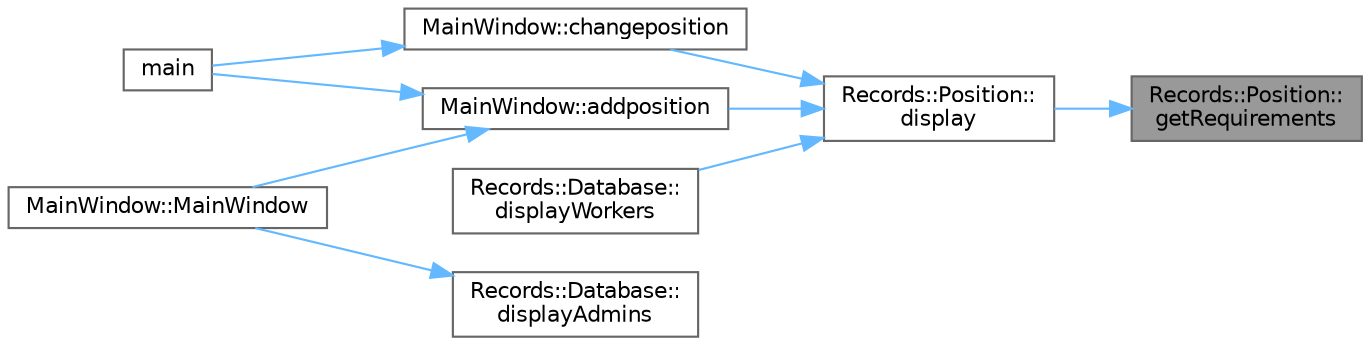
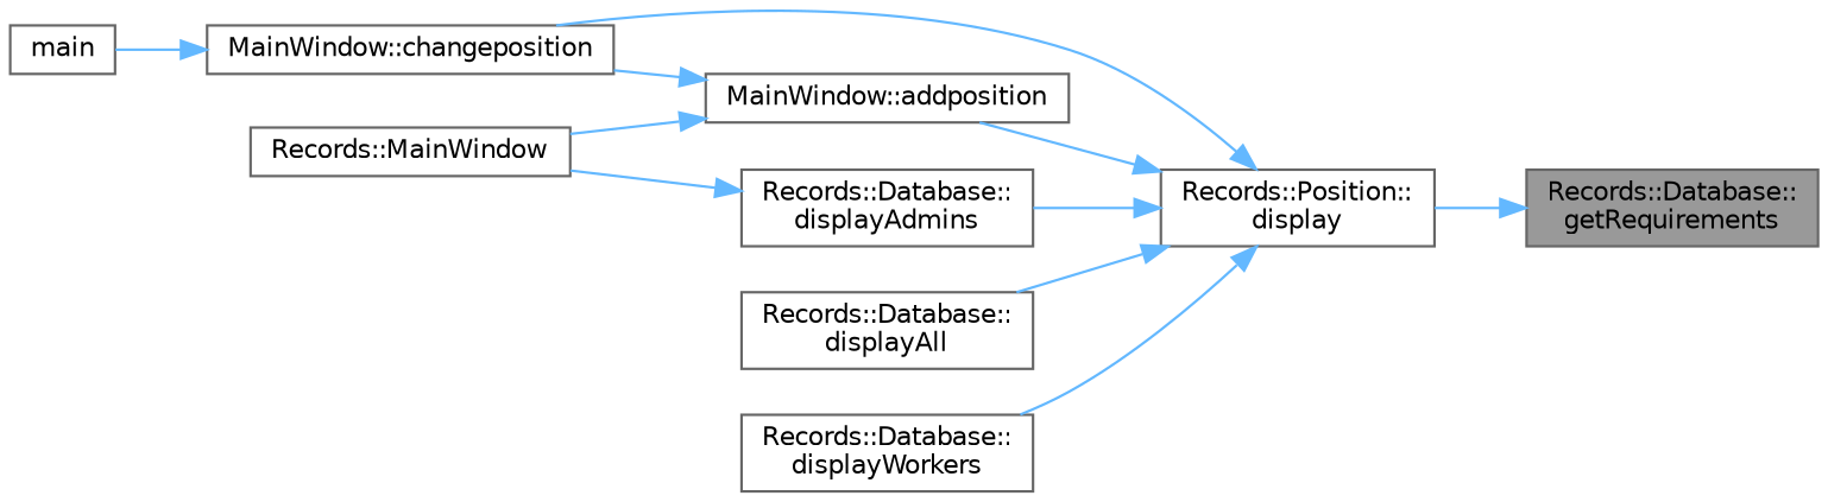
  digraph {
    rankdir=RL
    node [color=grey40 fillcolor=white fontname=Helvetica fontsize=10 shape=box style=filled]
    edge [color=steelblue1 dir=back fontname=Helvetica fontsize=10 labelfontname=Helvetica labelfontsize=10 style=solid]
-   n1 [color=gray40 fillcolor=grey60 fontcolor=black height=0.2 label="Records::Position::\lgetRequirements" width=0.4]
+   n1 [color=gray40 fillcolor=grey60 fontcolor=black height=0.2 label="Records::Database::\lgetRequirements" width=0.4]
    n2 [height=0.2 label="Records::Position::\ldisplay" width=0.4]
    n3 [height=0.2 label="MainWindow::addposition" width=0.4]
    n4 [height=0.2 label="MainWindow::changeposition" width=0.4]
    n5 [height=0.2 label="Records::Database::\ldisplayAdmins" width=0.4]
+   n6 [height=0.2 label="Records::Database::\ldisplayAll" width=0.4]
    n7 [height=0.2 label="Records::Database::\ldisplayWorkers" width=0.4]
    n8 [height=0.2 label=main width=0.4]
-   n9 [height=0.2 label="MainWindow::MainWindow" width=0.4]
+   n9 [height=0.2 label="Records::MainWindow" width=0.4]
    n1 -> n2
    n2 -> n3
    n2 -> n4
+   n2 -> n5
+   n2 -> n6
    n2 -> n7
-   n3 -> n8
+   n3 -> n4
    n3 -> n9
    n4 -> n8
    n5 -> n9
  }
